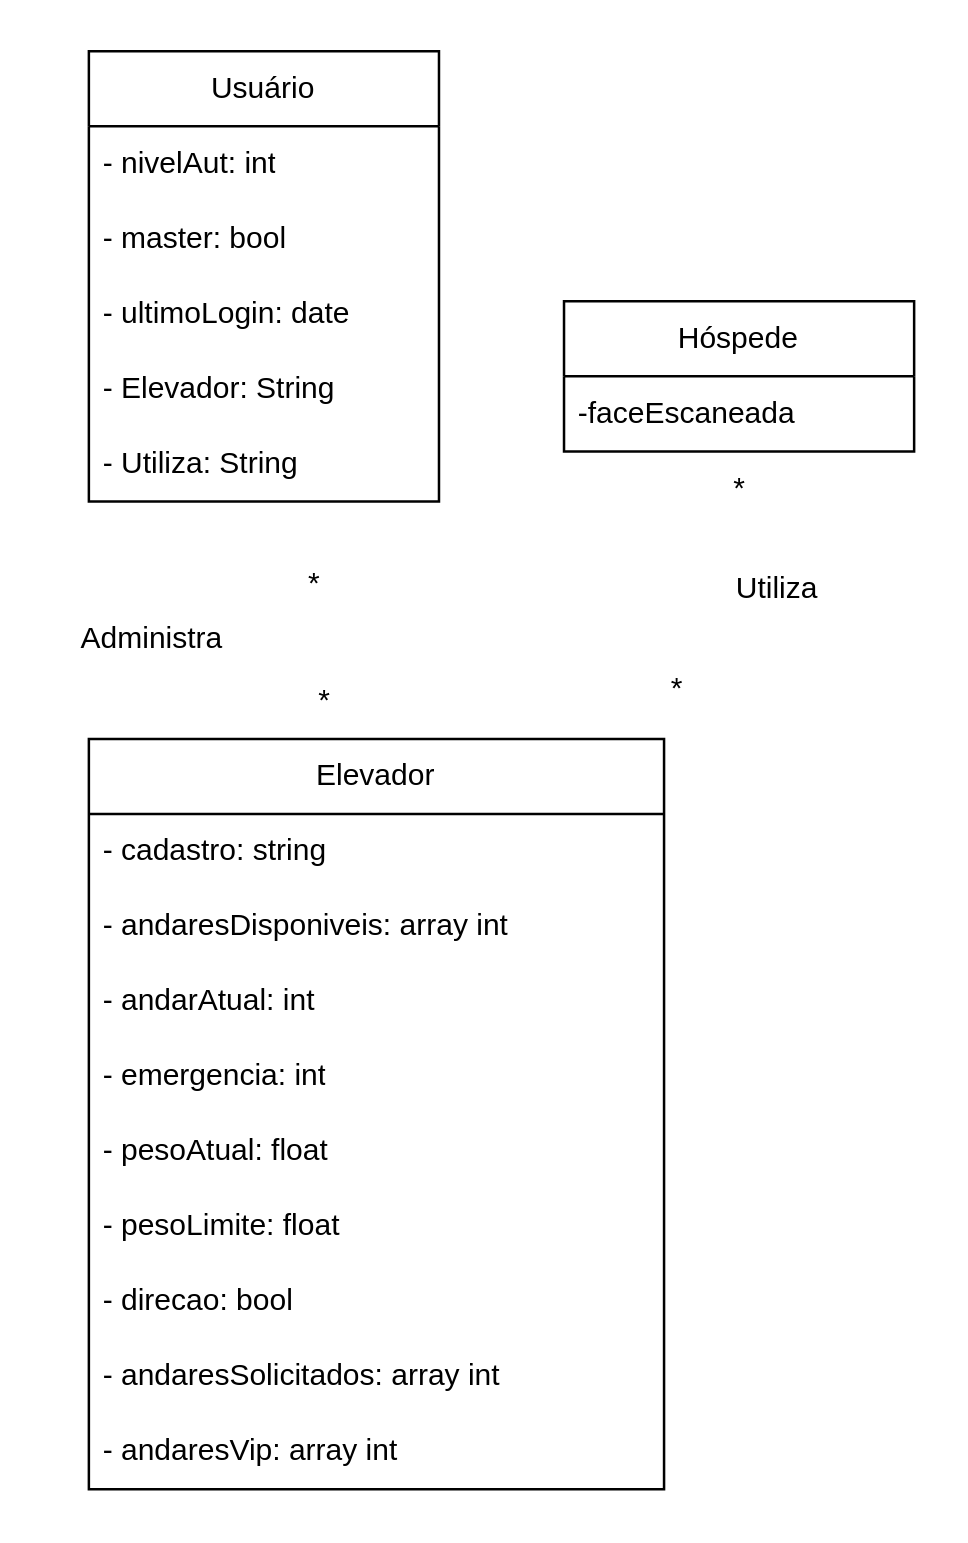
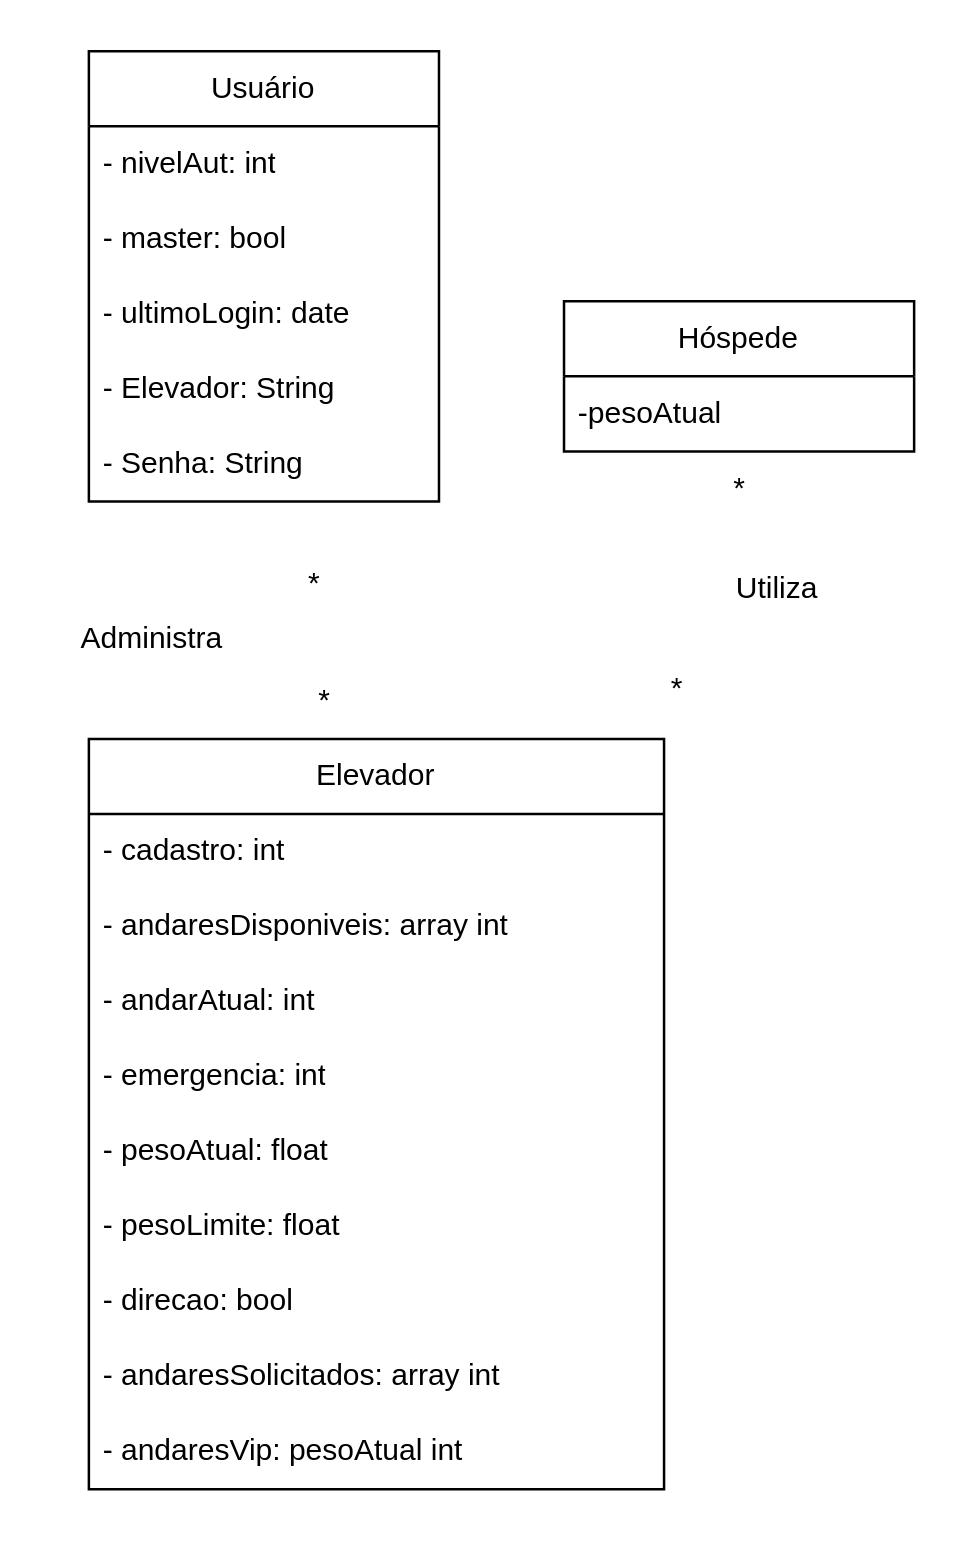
  <mxCell id="0" />
  <mxCell id="1" parent="0" />
  <mxCell id="2" value="Usuário" style="swimlane;fontStyle=0;childLayout=stackLayout;horizontal=1;startSize=30;horizontalStack=0;resizeParent=1;resizeParentMax=0;resizeLast=0;collapsible=1;marginBottom=0;whiteSpace=wrap;html=1;" parent="1" vertex="1"><mxGeometry x="35" y="20" width="140" height="180" as="geometry" /></mxCell>
  <mxCell id="3" value="- nivelAut: int" style="text;strokeColor=none;fillColor=none;align=left;verticalAlign=middle;spacingLeft=4;spacingRight=4;overflow=hidden;points=[[0,0.5],[1,0.5]];portConstraint=eastwest;rotatable=0;whiteSpace=wrap;html=1;" parent="2" vertex="1"><mxGeometry y="30" width="140" height="30" as="geometry" /></mxCell>
  <mxCell id="4" value="- master: bool" style="text;strokeColor=none;fillColor=none;align=left;verticalAlign=middle;spacingLeft=4;spacingRight=4;overflow=hidden;points=[[0,0.5],[1,0.5]];portConstraint=eastwest;rotatable=0;whiteSpace=wrap;html=1;" parent="2" vertex="1"><mxGeometry y="60" width="140" height="30" as="geometry" /></mxCell>
  <mxCell id="5" value="- ultimoLogin: date" style="text;strokeColor=none;fillColor=none;align=left;verticalAlign=middle;spacingLeft=4;spacingRight=4;overflow=hidden;points=[[0,0.5],[1,0.5]];portConstraint=eastwest;rotatable=0;whiteSpace=wrap;html=1;" parent="2" vertex="1"><mxGeometry y="90" width="140" height="30" as="geometry" /></mxCell>
  <mxCell id="6" value="- Elevador: String" style="text;strokeColor=none;fillColor=none;align=left;verticalAlign=middle;spacingLeft=4;spacingRight=4;overflow=hidden;points=[[0,0.5],[1,0.5]];portConstraint=eastwest;rotatable=0;whiteSpace=wrap;html=1;" parent="2" vertex="1"><mxGeometry y="120" width="140" height="30" as="geometry" /></mxCell>
- <mxCell id="7" value="- Utiliza: String" style="text;strokeColor=none;fillColor=none;align=left;verticalAlign=middle;spacingLeft=4;spacingRight=4;overflow=hidden;points=[[0,0.5],[1,0.5]];portConstraint=eastwest;rotatable=0;whiteSpace=wrap;html=1;" parent="2" vertex="1"><mxGeometry y="150" width="140" height="30" as="geometry" /></mxCell>
+ <mxCell id="7" value="- Senha: String" style="text;strokeColor=none;fillColor=none;align=left;verticalAlign=middle;spacingLeft=4;spacingRight=4;overflow=hidden;points=[[0,0.5],[1,0.5]];portConstraint=eastwest;rotatable=0;whiteSpace=wrap;html=1;" parent="2" vertex="1"><mxGeometry y="150" width="140" height="30" as="geometry" /></mxCell>
  <mxCell id="8" value="Elevador" style="swimlane;fontStyle=0;childLayout=stackLayout;horizontal=1;startSize=30;horizontalStack=0;resizeParent=1;resizeParentMax=0;resizeLast=0;collapsible=1;marginBottom=0;whiteSpace=wrap;html=1;" parent="1" vertex="1"><mxGeometry x="35" y="295" width="230" height="300" as="geometry" /></mxCell>
- <mxCell id="9" value="- cadastro: string" style="text;strokeColor=none;fillColor=none;align=left;verticalAlign=middle;spacingLeft=4;spacingRight=4;overflow=hidden;points=[[0,0.5],[1,0.5]];portConstraint=eastwest;rotatable=0;whiteSpace=wrap;html=1;" vertex="1" parent="8"><mxGeometry y="30" width="230" height="30" as="geometry" /></mxCell>
+ <mxCell id="9" value="- cadastro: int" style="text;strokeColor=none;fillColor=none;align=left;verticalAlign=middle;spacingLeft=4;spacingRight=4;overflow=hidden;points=[[0,0.5],[1,0.5]];portConstraint=eastwest;rotatable=0;whiteSpace=wrap;html=1;" vertex="1" parent="8"><mxGeometry y="30" width="230" height="30" as="geometry" /></mxCell>
  <mxCell id="10" value="- andaresDisponiveis: array int" style="text;strokeColor=none;fillColor=none;align=left;verticalAlign=middle;spacingLeft=4;spacingRight=4;overflow=hidden;points=[[0,0.5],[1,0.5]];portConstraint=eastwest;rotatable=0;whiteSpace=wrap;html=1;" parent="8" vertex="1"><mxGeometry y="60" width="230" height="30" as="geometry" /></mxCell>
  <mxCell id="11" value="- andarAtual: int" style="text;strokeColor=none;fillColor=none;align=left;verticalAlign=middle;spacingLeft=4;spacingRight=4;overflow=hidden;points=[[0,0.5],[1,0.5]];portConstraint=eastwest;rotatable=0;whiteSpace=wrap;html=1;" parent="8" vertex="1"><mxGeometry y="90" width="230" height="30" as="geometry" /></mxCell>
  <mxCell id="12" value="- emergencia: int" style="text;strokeColor=none;fillColor=none;align=left;verticalAlign=middle;spacingLeft=4;spacingRight=4;overflow=hidden;points=[[0,0.5],[1,0.5]];portConstraint=eastwest;rotatable=0;whiteSpace=wrap;html=1;" parent="8" vertex="1"><mxGeometry y="120" width="230" height="30" as="geometry" /></mxCell>
  <mxCell id="13" value="- pesoAtual: float" style="text;strokeColor=none;fillColor=none;align=left;verticalAlign=middle;spacingLeft=4;spacingRight=4;overflow=hidden;points=[[0,0.5],[1,0.5]];portConstraint=eastwest;rotatable=0;whiteSpace=wrap;html=1;" parent="8" vertex="1"><mxGeometry y="150" width="230" height="30" as="geometry" /></mxCell>
  <mxCell id="14" value="- pesoLimite: float" style="text;strokeColor=none;fillColor=none;align=left;verticalAlign=middle;spacingLeft=4;spacingRight=4;overflow=hidden;points=[[0,0.5],[1,0.5]];portConstraint=eastwest;rotatable=0;whiteSpace=wrap;html=1;" parent="8" vertex="1"><mxGeometry y="180" width="230" height="30" as="geometry" /></mxCell>
  <mxCell id="15" value="- direcao: bool" style="text;strokeColor=none;fillColor=none;align=left;verticalAlign=middle;spacingLeft=4;spacingRight=4;overflow=hidden;points=[[0,0.5],[1,0.5]];portConstraint=eastwest;rotatable=0;whiteSpace=wrap;html=1;" parent="8" vertex="1"><mxGeometry y="210" width="230" height="30" as="geometry" /></mxCell>
  <mxCell id="16" value="- andaresSolicitados: array int" style="text;strokeColor=none;fillColor=none;align=left;verticalAlign=middle;spacingLeft=4;spacingRight=4;overflow=hidden;points=[[0,0.5],[1,0.5]];portConstraint=eastwest;rotatable=0;whiteSpace=wrap;html=1;" parent="8" vertex="1"><mxGeometry y="240" width="230" height="30" as="geometry" /></mxCell>
- <mxCell id="17" value="- andaresVip: array int" style="text;strokeColor=none;fillColor=none;align=left;verticalAlign=middle;spacingLeft=4;spacingRight=4;overflow=hidden;points=[[0,0.5],[1,0.5]];portConstraint=eastwest;rotatable=0;whiteSpace=wrap;html=1;" parent="8" vertex="1"><mxGeometry y="270" width="230" height="30" as="geometry" /></mxCell>
+ <mxCell id="17" value="- andaresVip: pesoAtual int" style="text;strokeColor=none;fillColor=none;align=left;verticalAlign=middle;spacingLeft=4;spacingRight=4;overflow=hidden;points=[[0,0.5],[1,0.5]];portConstraint=eastwest;rotatable=0;whiteSpace=wrap;html=1;" parent="8" vertex="1"><mxGeometry y="270" width="230" height="30" as="geometry" /></mxCell>
  <mxCell id="18" value="Hóspede" style="swimlane;fontStyle=0;childLayout=stackLayout;horizontal=1;startSize=30;horizontalStack=0;resizeParent=1;resizeParentMax=0;resizeLast=0;collapsible=1;marginBottom=0;whiteSpace=wrap;html=1;" parent="1" vertex="1"><mxGeometry x="225" y="120" width="140" height="60" as="geometry" /></mxCell>
- <mxCell id="19" value="-faceEscaneada" style="text;strokeColor=none;fillColor=none;align=left;verticalAlign=middle;spacingLeft=4;spacingRight=4;overflow=hidden;points=[[0,0.5],[1,0.5]];portConstraint=eastwest;rotatable=0;whiteSpace=wrap;html=1;" parent="18" vertex="1"><mxGeometry y="30" width="140" height="30" as="geometry" /></mxCell>
+ <mxCell id="19" value="-pesoAtual" style="text;strokeColor=none;fillColor=none;align=left;verticalAlign=middle;spacingLeft=4;spacingRight=4;overflow=hidden;points=[[0,0.5],[1,0.5]];portConstraint=eastwest;rotatable=0;whiteSpace=wrap;html=1;" parent="18" vertex="1"><mxGeometry y="30" width="140" height="30" as="geometry" /></mxCell>
  <mxCell id="20" value="*" style="text;html=1;align=center;verticalAlign=middle;resizable=0;points=[];autosize=1;strokeColor=none;fillColor=none;" parent="1" vertex="1"><mxGeometry x="110" y="218" width="30" height="30" as="geometry" /></mxCell>
  <mxCell id="21" value="*" style="text;html=1;align=center;verticalAlign=middle;resizable=0;points=[];autosize=1;strokeColor=none;fillColor=none;" parent="1" vertex="1"><mxGeometry x="114" y="265" width="30" height="30" as="geometry" /></mxCell>
  <mxCell id="22" value="*" style="text;html=1;align=center;verticalAlign=middle;resizable=0;points=[];autosize=1;strokeColor=none;fillColor=none;" parent="1" vertex="1"><mxGeometry x="280" y="180" width="30" height="30" as="geometry" /></mxCell>
  <mxCell id="23" value="*" style="text;html=1;align=center;verticalAlign=middle;resizable=0;points=[];autosize=1;strokeColor=none;fillColor=none;" parent="1" vertex="1"><mxGeometry x="255" y="260" width="30" height="30" as="geometry" /></mxCell>
  <mxCell id="24" value="Administra" style="text;html=1;align=center;verticalAlign=middle;resizable=0;points=[];autosize=1;strokeColor=none;fillColor=none;" parent="1" vertex="1"><mxGeometry x="20" y="240" width="80" height="30" as="geometry" /></mxCell>
  <mxCell id="25" value="Utiliza" style="text;html=1;align=center;verticalAlign=middle;resizable=0;points=[];autosize=1;strokeColor=none;fillColor=none;" parent="1" vertex="1"><mxGeometry x="280" y="220" width="60" height="30" as="geometry" /></mxCell>
